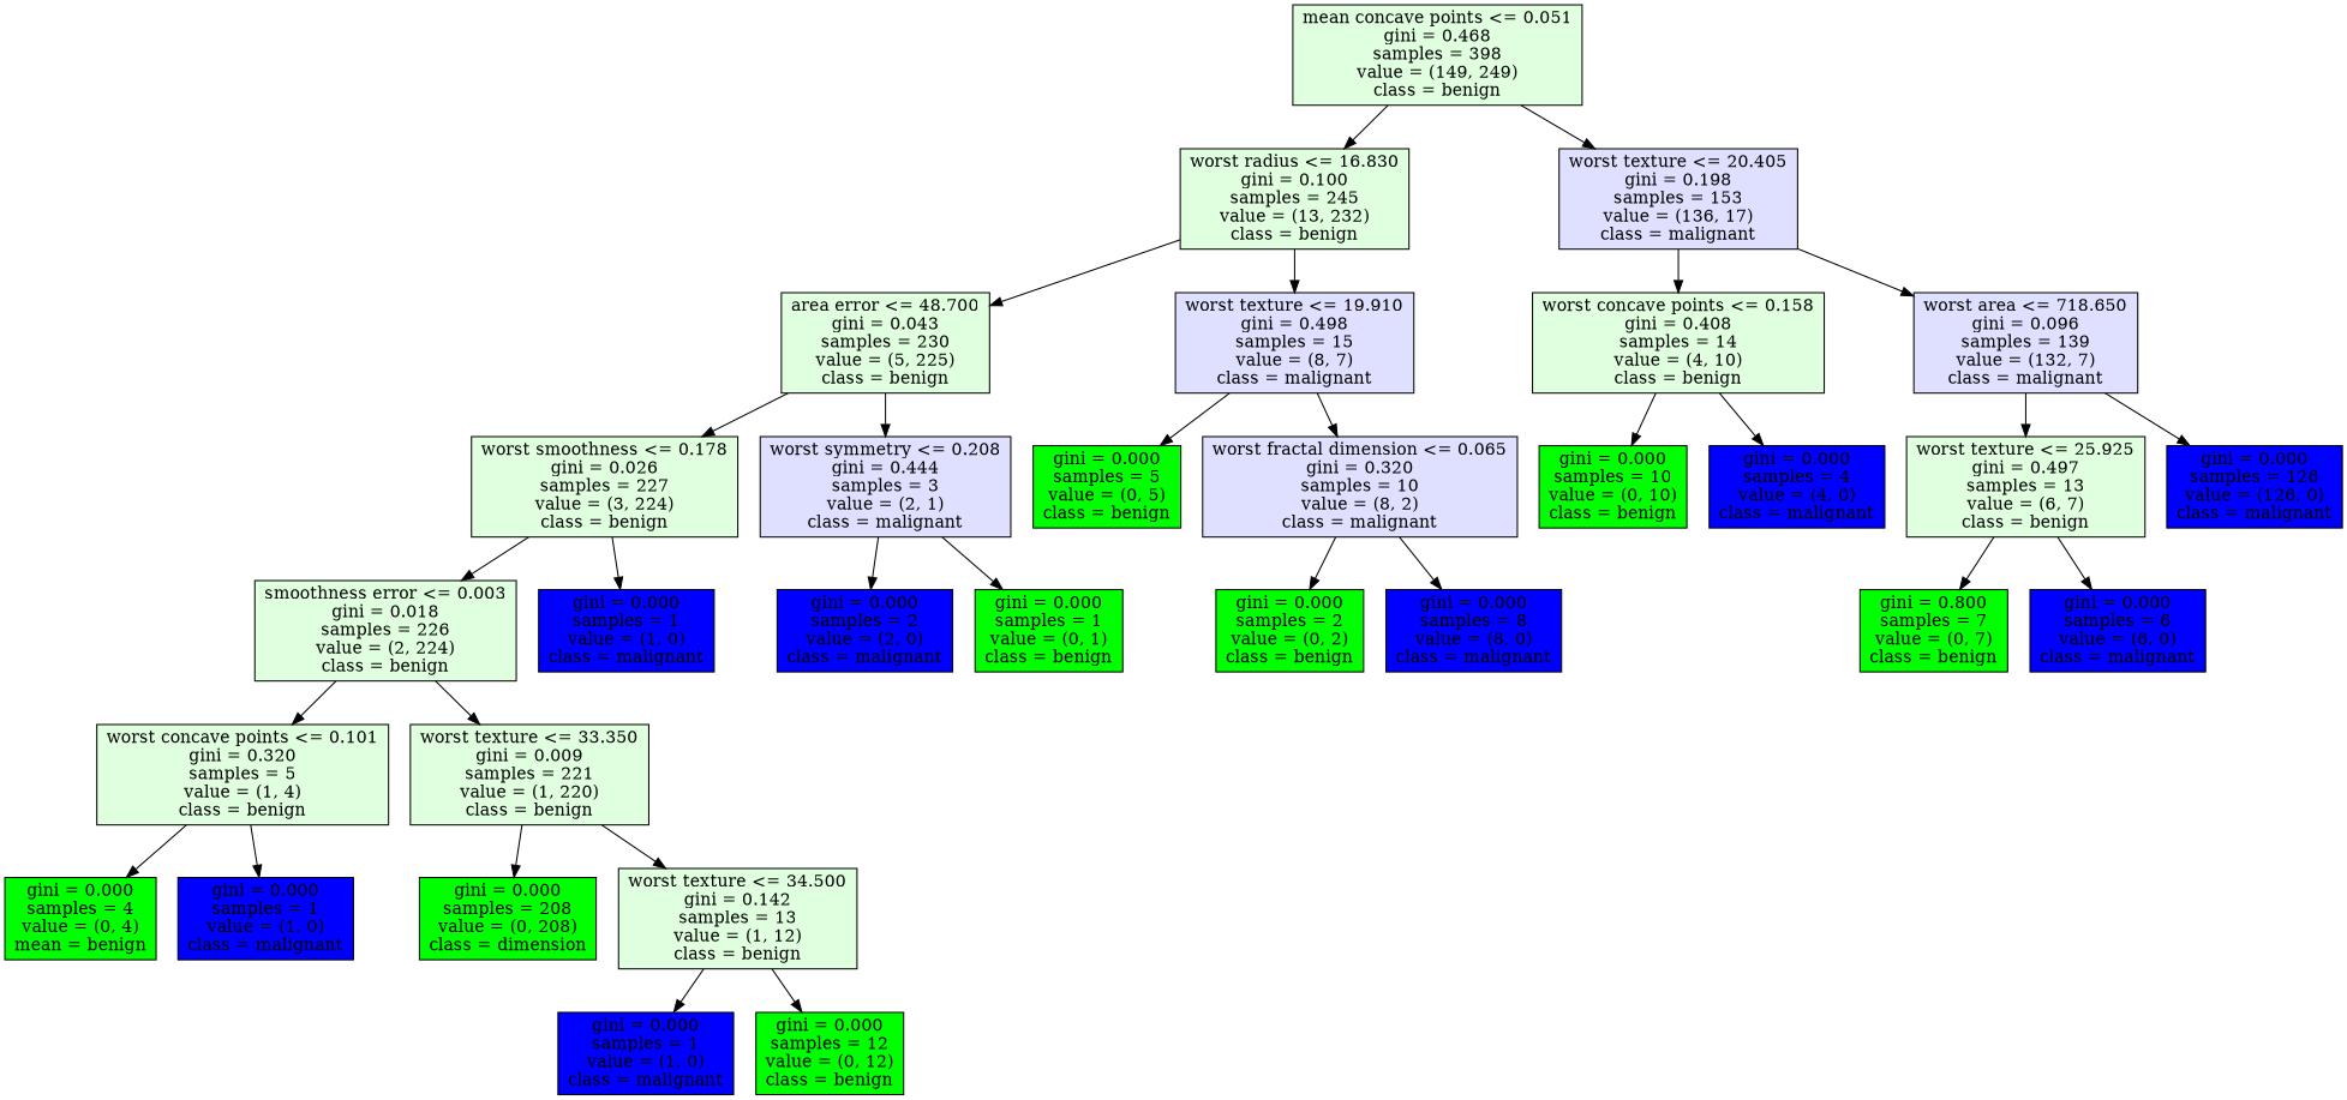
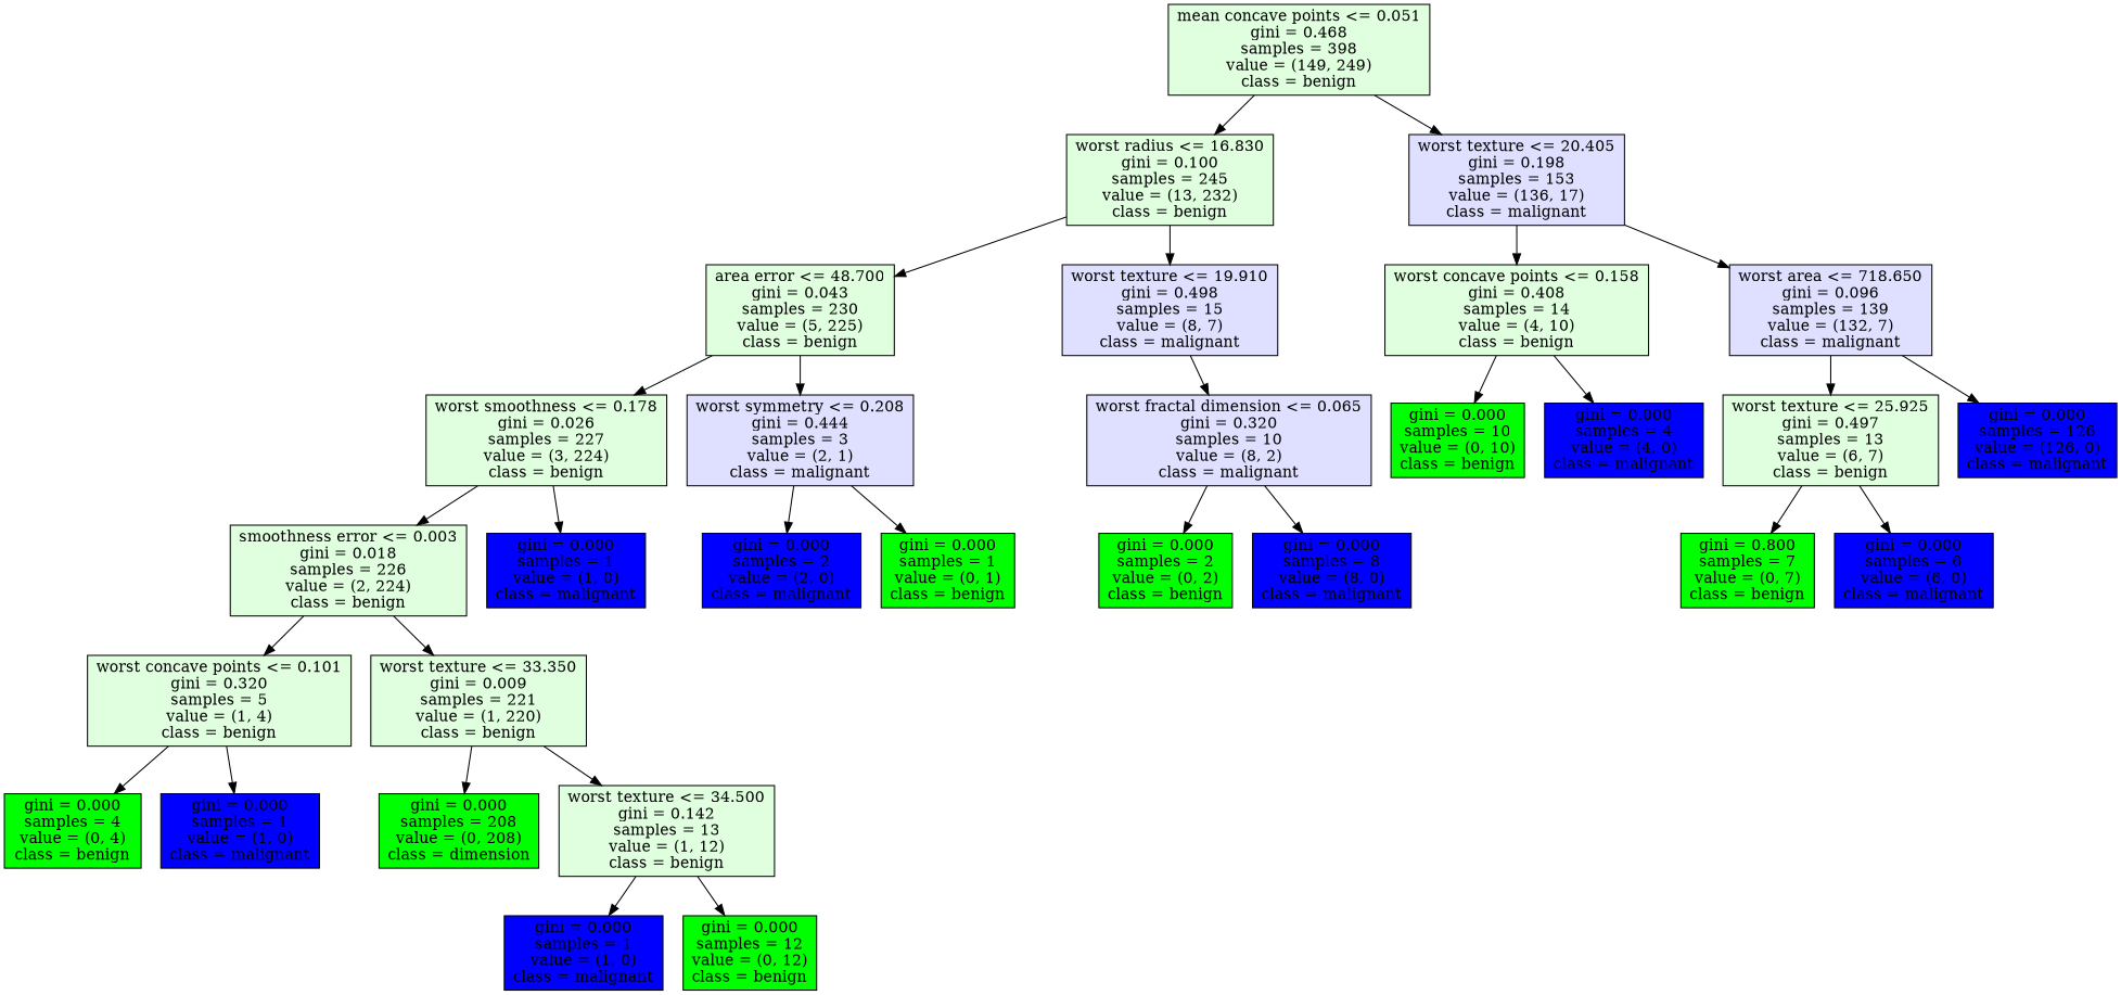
  digraph {
    node [fillcolor="#00ff0020" shape=rectangle style=filled]
    n1 [label="mean concave points <= 0.051\ngini = 0.468\nsamples = 398\nvalue = (149, 249)\nclass = benign"]
    n2 [label="worst radius <= 16.830\ngini = 0.100\nsamples = 245\nvalue = (13, 232)\nclass = benign"]
    n3 [fillcolor="#0000ff20" label="worst texture <= 20.405\ngini = 0.198\nsamples = 153\nvalue = (136, 17)\nclass = malignant"]
    n4 [label="area error <= 48.700\ngini = 0.043\nsamples = 230\nvalue = (5, 225)\nclass = benign"]
    n5 [fillcolor="#0000ff20" label="worst texture <= 19.910\ngini = 0.498\nsamples = 15\nvalue = (8, 7)\nclass = malignant"]
    n6 [label="worst concave points <= 0.158\ngini = 0.408\nsamples = 14\nvalue = (4, 10)\nclass = benign"]
    n7 [fillcolor="#0000ff20" label="worst area <= 718.650\ngini = 0.096\nsamples = 139\nvalue = (132, 7)\nclass = malignant"]
    n8 [label="worst smoothness <= 0.178\ngini = 0.026\nsamples = 227\nvalue = (3, 224)\nclass = benign"]
    n9 [fillcolor="#0000ff20" label="worst symmetry <= 0.208\ngini = 0.444\nsamples = 3\nvalue = (2, 1)\nclass = malignant"]
-   n10 [fillcolor="#00ff00ff" label="gini = 0.000\nsamples = 5\nvalue = (0, 5)\nclass = benign"]
    n11 [fillcolor="#0000ff20" label="worst fractal dimension <= 0.065\ngini = 0.320\nsamples = 10\nvalue = (8, 2)\nclass = malignant"]
    n12 [label="smoothness error <= 0.003\ngini = 0.018\nsamples = 226\nvalue = (2, 224)\nclass = benign"]
    n13 [fillcolor="#0000ffff" label="gini = 0.000\nsamples = 1\nvalue = (1, 0)\nclass = malignant"]
    n14 [fillcolor="#0000ffff" label="gini = 0.000\nsamples = 2\nvalue = (2, 0)\nclass = malignant"]
    n15 [fillcolor="#00ff00ff" label="gini = 0.000\nsamples = 1\nvalue = (0, 1)\nclass = benign"]
    n16 [label="worst concave points <= 0.101\ngini = 0.320\nsamples = 5\nvalue = (1, 4)\nclass = benign"]
    n17 [label="worst texture <= 33.350\ngini = 0.009\nsamples = 221\nvalue = (1, 220)\nclass = benign"]
-   n18 [fillcolor="#00ff00ff" label="gini = 0.000\nsamples = 4\nvalue = (0, 4)\nmean = benign"]
+   n18 [fillcolor="#00ff00ff" label="gini = 0.000\nsamples = 4\nvalue = (0, 4)\nclass = benign"]
    n19 [fillcolor="#0000ffff" label="gini = 0.000\nsamples = 1\nvalue = (1, 0)\nclass = malignant"]
    n20 [fillcolor="#00ff00ff" label="gini = 0.000\nsamples = 208\nvalue = (0, 208)\nclass = dimension"]
    n21 [label="worst texture <= 34.500\ngini = 0.142\nsamples = 13\nvalue = (1, 12)\nclass = benign"]
    n22 [fillcolor="#0000ffff" label="gini = 0.000\nsamples = 1\nvalue = (1, 0)\nclass = malignant"]
    n23 [fillcolor="#00ff00ff" label="gini = 0.000\nsamples = 12\nvalue = (0, 12)\nclass = benign"]
    n24 [fillcolor="#00ff00ff" label="gini = 0.000\nsamples = 2\nvalue = (0, 2)\nclass = benign"]
    n25 [fillcolor="#0000ffff" label="gini = 0.000\nsamples = 8\nvalue = (8, 0)\nclass = malignant"]
    n26 [fillcolor="#00ff00ff" label="gini = 0.000\nsamples = 10\nvalue = (0, 10)\nclass = benign"]
    n27 [fillcolor="#0000ffff" label="gini = 0.000\nsamples = 4\nvalue = (4, 0)\nclass = malignant"]
    n28 [label="worst texture <= 25.925\ngini = 0.497\nsamples = 13\nvalue = (6, 7)\nclass = benign"]
    n29 [fillcolor="#0000ffff" label="gini = 0.000\nsamples = 126\nvalue = (126, 0)\nclass = malignant"]
    n30 [fillcolor="#00ff00ff" label="gini = 0.800\nsamples = 7\nvalue = (0, 7)\nclass = benign"]
    n31 [fillcolor="#0000ffff" label="gini = 0.000\nsamples = 6\nvalue = (6, 0)\nclass = malignant"]
    n1 -> n2
    n1 -> n3
    n2 -> n4
    n2 -> n5
    n3 -> n6
    n3 -> n7
    n4 -> n8
    n4 -> n9
-   n5 -> n10
    n5 -> n11
    n6 -> n26
    n6 -> n27
    n7 -> n28
    n7 -> n29
    n8 -> n12
    n8 -> n13
    n9 -> n14
    n9 -> n15
    n11 -> n24
    n11 -> n25
    n12 -> n16
    n12 -> n17
    n16 -> n18
    n16 -> n19
    n17 -> n20
    n17 -> n21
    n21 -> n22
    n21 -> n23
    n28 -> n30
    n28 -> n31
  }
